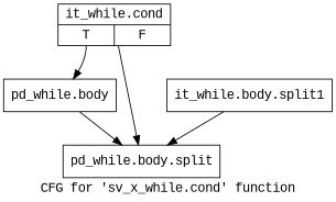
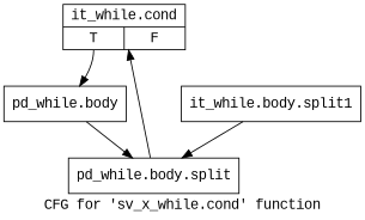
  digraph {
    fontname="Liberation Mono"
    label="CFG for 'sv_x_while.cond' function"
    node [fontname="Liberation Mono" shape=record]
    edge [fontname="Liberation Mono"]
    n1 [label="{it_while.cond|{<s0>T|<s1>F}}"]
    n2 [label="{pd_while.body}"]
    n3 [label="{pd_while.body.split}"]
    n4 [label="{it_while.body.split1}"]
    n1 -> n2 [tailport=s0]
    n2 -> n3
-   n1 -> n3
+   n3 -> n1
    n4 -> n3
  }
